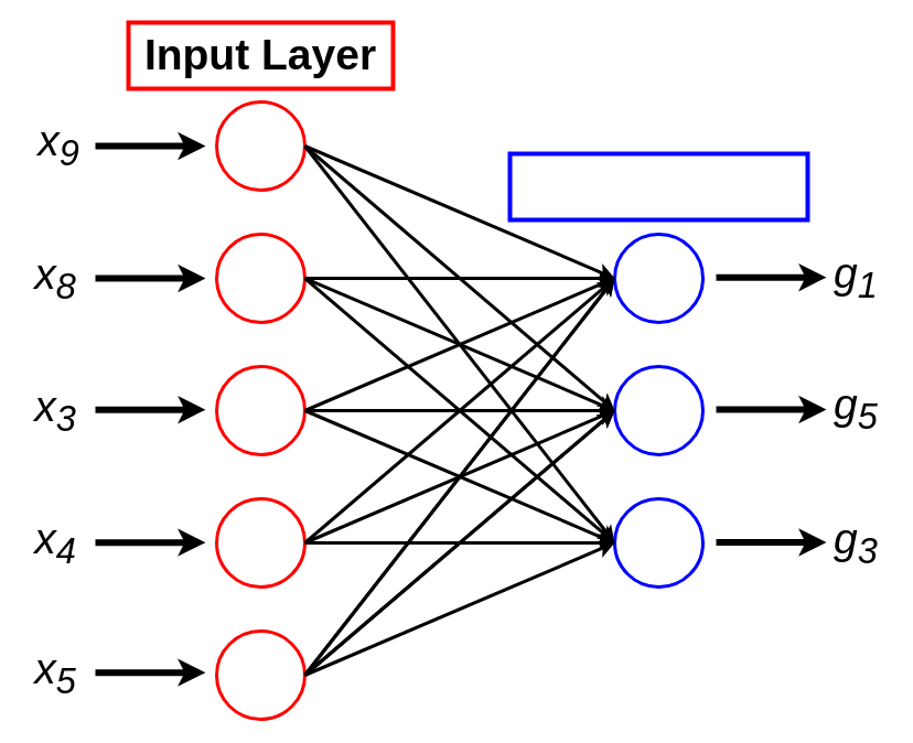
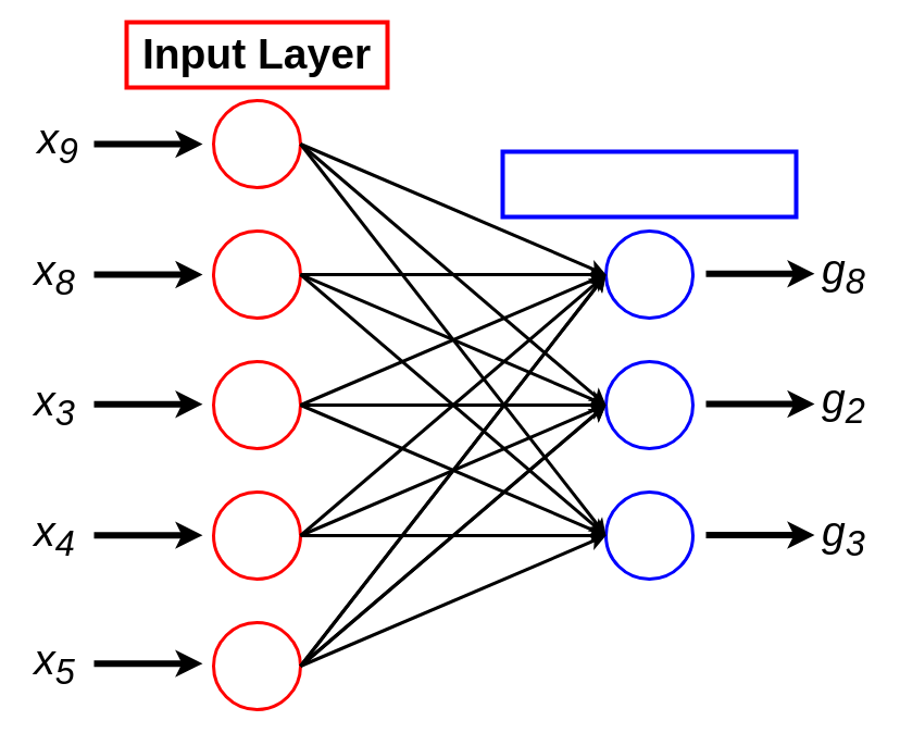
  <mxCell id="0" />
  <mxCell id="1" parent="0" />
  <mxCell id="2" value="" style="rounded=0;whiteSpace=wrap;html=1;strokeColor=#0000ff;strokeWidth=4;" vertex="1" parent="1"><mxGeometry x="462" y="139" width="270" height="60" as="geometry" /></mxCell>
  <mxCell id="3" value="" style="rounded=0;whiteSpace=wrap;html=1;strokeColor=#ff0000;strokeWidth=4;" vertex="1" parent="1"><mxGeometry x="116" y="20" width="240" height="60" as="geometry" /></mxCell>
  <mxCell id="4" value="" style="ellipse;whiteSpace=wrap;html=1;aspect=fixed;strokeWidth=3;strokeColor=#ff0000;" vertex="1" parent="1"><mxGeometry x="196" y="92" width="80" height="80" as="geometry" /></mxCell>
  <mxCell id="5" value="" style="ellipse;whiteSpace=wrap;html=1;aspect=fixed;strokeWidth=3;strokeColor=#ff0000;" vertex="1" parent="1"><mxGeometry x="196" y="212" width="80" height="80" as="geometry" /></mxCell>
  <mxCell id="6" value="" style="ellipse;whiteSpace=wrap;html=1;aspect=fixed;strokeWidth=3;strokeColor=#ff0000;" vertex="1" parent="1"><mxGeometry x="196" y="332" width="80" height="80" as="geometry" /></mxCell>
  <mxCell id="7" value="" style="ellipse;whiteSpace=wrap;html=1;aspect=fixed;strokeWidth=3;strokeColor=#ff0000;" vertex="1" parent="1"><mxGeometry x="196" y="572" width="80" height="80" as="geometry" /></mxCell>
  <mxCell id="8" value="" style="endArrow=classic;html=1;rounded=0;strokeWidth=6;" edge="1" parent="1"><mxGeometry width="50" height="50" relative="1" as="geometry"><mxPoint x="86" y="132" as="sourcePoint" /><mxPoint x="186" y="132" as="targetPoint" /></mxGeometry></mxCell>
  <mxCell id="9" value="" style="endArrow=classic;html=1;rounded=0;strokeWidth=6;" edge="1" parent="1"><mxGeometry width="50" height="50" relative="1" as="geometry"><mxPoint x="86" y="252" as="sourcePoint" /><mxPoint x="186" y="252" as="targetPoint" /></mxGeometry></mxCell>
  <mxCell id="10" value="" style="endArrow=classic;html=1;rounded=0;strokeWidth=6;" edge="1" parent="1"><mxGeometry width="50" height="50" relative="1" as="geometry"><mxPoint x="86" y="371.17" as="sourcePoint" /><mxPoint x="186" y="371.17" as="targetPoint" /></mxGeometry></mxCell>
  <mxCell id="11" value="" style="endArrow=classic;html=1;rounded=0;strokeWidth=6;" edge="1" parent="1"><mxGeometry width="50" height="50" relative="1" as="geometry"><mxPoint x="86" y="491.64" as="sourcePoint" /><mxPoint x="186" y="491.64" as="targetPoint" /></mxGeometry></mxCell>
  <mxCell id="12" value="" style="ellipse;whiteSpace=wrap;html=1;aspect=fixed;strokeWidth=3;strokeColor=#0000ff;" vertex="1" parent="1"><mxGeometry x="557" y="212" width="80" height="80" as="geometry" /></mxCell>
  <mxCell id="13" value="" style="ellipse;whiteSpace=wrap;html=1;aspect=fixed;strokeWidth=3;strokeColor=#0000ff;" vertex="1" parent="1"><mxGeometry x="557" y="332" width="80" height="80" as="geometry" /></mxCell>
  <mxCell id="14" value="" style="ellipse;whiteSpace=wrap;html=1;aspect=fixed;strokeWidth=3;strokeColor=#0000ff;" vertex="1" parent="1"><mxGeometry x="557" y="452" width="80" height="80" as="geometry" /></mxCell>
  <mxCell id="15" value="" style="endArrow=classic;html=1;rounded=0;strokeWidth=3;entryX=0;entryY=0.5;entryDx=0;entryDy=0;exitX=1;exitY=0.5;exitDx=0;exitDy=0;" edge="1" parent="1" source="4" target="12"><mxGeometry width="50" height="50" relative="1" as="geometry"><mxPoint x="286" y="131.17" as="sourcePoint" /><mxPoint x="386" y="131.17" as="targetPoint" /></mxGeometry></mxCell>
  <mxCell id="16" value="" style="endArrow=classic;html=1;rounded=0;strokeWidth=3;entryX=0;entryY=0.5;entryDx=0;entryDy=0;exitX=1;exitY=0.5;exitDx=0;exitDy=0;" edge="1" parent="1" source="4" target="13"><mxGeometry width="50" height="50" relative="1" as="geometry"><mxPoint x="286" y="142" as="sourcePoint" /><mxPoint x="526" y="202" as="targetPoint" /></mxGeometry></mxCell>
  <mxCell id="17" value="" style="endArrow=classic;html=1;rounded=0;strokeWidth=3;entryX=0;entryY=0.5;entryDx=0;entryDy=0;exitX=1;exitY=0.5;exitDx=0;exitDy=0;" edge="1" parent="1" source="4" target="14"><mxGeometry width="50" height="50" relative="1" as="geometry"><mxPoint x="256" y="322" as="sourcePoint" /><mxPoint x="496" y="572" as="targetPoint" /></mxGeometry></mxCell>
  <mxCell id="18" value="" style="endArrow=classic;html=1;rounded=0;strokeWidth=3;entryX=0;entryY=0.5;entryDx=0;entryDy=0;exitX=1;exitY=0.5;exitDx=0;exitDy=0;" edge="1" parent="1" source="5" target="12"><mxGeometry width="50" height="50" relative="1" as="geometry"><mxPoint x="276" y="292" as="sourcePoint" /><mxPoint x="516" y="542" as="targetPoint" /></mxGeometry></mxCell>
  <mxCell id="19" value="" style="endArrow=classic;html=1;rounded=0;strokeWidth=3;entryX=0;entryY=0.5;entryDx=0;entryDy=0;exitX=1;exitY=0.5;exitDx=0;exitDy=0;" edge="1" parent="1" source="5" target="13"><mxGeometry width="50" height="50" relative="1" as="geometry"><mxPoint x="286" y="302" as="sourcePoint" /><mxPoint x="526" y="202" as="targetPoint" /></mxGeometry></mxCell>
  <mxCell id="20" value="" style="endArrow=classic;html=1;rounded=0;strokeWidth=3;entryX=0;entryY=0.5;entryDx=0;entryDy=0;exitX=1;exitY=0.5;exitDx=0;exitDy=0;" edge="1" parent="1" source="5" target="14"><mxGeometry width="50" height="50" relative="1" as="geometry"><mxPoint x="286" y="302" as="sourcePoint" /><mxPoint x="526" y="392" as="targetPoint" /></mxGeometry></mxCell>
  <mxCell id="21" value="" style="endArrow=classic;html=1;rounded=0;strokeWidth=3;entryX=0;entryY=0.5;entryDx=0;entryDy=0;exitX=1;exitY=0.5;exitDx=0;exitDy=0;" edge="1" parent="1" source="6" target="12"><mxGeometry width="50" height="50" relative="1" as="geometry"><mxPoint x="286" y="302" as="sourcePoint" /><mxPoint x="526" y="582" as="targetPoint" /></mxGeometry></mxCell>
  <mxCell id="22" value="" style="endArrow=classic;html=1;rounded=0;strokeWidth=3;exitX=1;exitY=0.5;exitDx=0;exitDy=0;entryX=0;entryY=0.5;entryDx=0;entryDy=0;" edge="1" parent="1" source="6" target="13"><mxGeometry width="50" height="50" relative="1" as="geometry"><mxPoint x="286" y="462" as="sourcePoint" /><mxPoint x="386" y="522" as="targetPoint" /></mxGeometry></mxCell>
  <mxCell id="23" value="" style="endArrow=classic;html=1;rounded=0;strokeWidth=3;exitX=1;exitY=0.5;exitDx=0;exitDy=0;entryX=0;entryY=0.5;entryDx=0;entryDy=0;" edge="1" parent="1" source="6" target="14"><mxGeometry width="50" height="50" relative="1" as="geometry"><mxPoint x="286" y="462" as="sourcePoint" /><mxPoint x="526" y="392" as="targetPoint" /></mxGeometry></mxCell>
  <mxCell id="24" value="" style="endArrow=classic;html=1;rounded=0;strokeWidth=3;exitX=1;exitY=0.5;exitDx=0;exitDy=0;entryX=0;entryY=0.5;entryDx=0;entryDy=0;" edge="1" parent="1" source="7" target="12"><mxGeometry width="50" height="50" relative="1" as="geometry"><mxPoint x="286" y="462" as="sourcePoint" /><mxPoint x="526" y="582" as="targetPoint" /></mxGeometry></mxCell>
  <mxCell id="25" value="" style="endArrow=classic;html=1;rounded=0;strokeWidth=3;exitX=1;exitY=0.5;exitDx=0;exitDy=0;entryX=0;entryY=0.5;entryDx=0;entryDy=0;" edge="1" parent="1" source="7" target="13"><mxGeometry width="50" height="50" relative="1" as="geometry"><mxPoint x="286" y="702" as="sourcePoint" /><mxPoint x="526" y="202" as="targetPoint" /></mxGeometry></mxCell>
  <mxCell id="26" value="" style="endArrow=classic;html=1;rounded=0;strokeWidth=3;exitX=1;exitY=0.5;exitDx=0;exitDy=0;entryX=0;entryY=0.5;entryDx=0;entryDy=0;" edge="1" parent="1" source="7" target="14"><mxGeometry width="50" height="50" relative="1" as="geometry"><mxPoint x="286" y="702" as="sourcePoint" /><mxPoint x="526" y="392" as="targetPoint" /></mxGeometry></mxCell>
  <mxCell id="27" value="" style="endArrow=classic;html=1;rounded=0;strokeWidth=6;" edge="1" parent="1"><mxGeometry width="50" height="50" relative="1" as="geometry"><mxPoint x="649" y="251.17" as="sourcePoint" /><mxPoint x="749" y="251.17" as="targetPoint" /></mxGeometry></mxCell>
  <mxCell id="28" value="" style="endArrow=classic;html=1;rounded=0;strokeWidth=6;" edge="1" parent="1"><mxGeometry width="50" height="50" relative="1" as="geometry"><mxPoint x="649" y="371" as="sourcePoint" /><mxPoint x="749" y="371" as="targetPoint" /></mxGeometry></mxCell>
  <mxCell id="29" value="" style="endArrow=classic;html=1;rounded=0;strokeWidth=6;" edge="1" parent="1"><mxGeometry width="50" height="50" relative="1" as="geometry"><mxPoint x="649" y="491.55" as="sourcePoint" /><mxPoint x="749" y="491.55" as="targetPoint" /></mxGeometry></mxCell>
  <mxCell id="30" value="" style="ellipse;whiteSpace=wrap;html=1;aspect=fixed;strokeWidth=3;strokeColor=#ff0000;" vertex="1" parent="1"><mxGeometry x="196" y="452" width="80" height="80" as="geometry" /></mxCell>
  <mxCell id="31" value="" style="endArrow=classic;html=1;rounded=0;strokeWidth=6;" edge="1" parent="1"><mxGeometry width="50" height="50" relative="1" as="geometry"><mxPoint x="86" y="609.64" as="sourcePoint" /><mxPoint x="186" y="609.64" as="targetPoint" /></mxGeometry></mxCell>
  <mxCell id="32" value="" style="endArrow=classic;html=1;rounded=0;strokeWidth=3;entryX=0;entryY=0.5;entryDx=0;entryDy=0;exitX=1;exitY=0.5;exitDx=0;exitDy=0;" edge="1" parent="1" source="30" target="12"><mxGeometry width="50" height="50" relative="1" as="geometry"><mxPoint x="286" y="462" as="sourcePoint" /><mxPoint x="526" y="222" as="targetPoint" /></mxGeometry></mxCell>
  <mxCell id="33" value="" style="endArrow=classic;html=1;rounded=0;strokeWidth=3;entryX=0;entryY=0.5;entryDx=0;entryDy=0;exitX=1;exitY=0.5;exitDx=0;exitDy=0;" edge="1" parent="1" source="30" target="13"><mxGeometry width="50" height="50" relative="1" as="geometry"><mxPoint x="306" y="622" as="sourcePoint" /><mxPoint x="526" y="222" as="targetPoint" /></mxGeometry></mxCell>
  <mxCell id="34" value="" style="endArrow=classic;html=1;rounded=0;strokeWidth=3;entryX=0;entryY=0.5;entryDx=0;entryDy=0;exitX=1;exitY=0.5;exitDx=0;exitDy=0;" edge="1" parent="1" source="30" target="14"><mxGeometry width="50" height="50" relative="1" as="geometry"><mxPoint x="286" y="622" as="sourcePoint" /><mxPoint x="526" y="412" as="targetPoint" /></mxGeometry></mxCell>
  <mxCell id="35" value="" style="endArrow=classic;html=1;rounded=0;strokeWidth=3;entryX=0;entryY=0.5;entryDx=0;entryDy=0;exitX=1;exitY=0.5;exitDx=0;exitDy=0;" edge="1" parent="1" source="7" target="13"><mxGeometry width="50" height="50" relative="1" as="geometry"><mxPoint x="286" y="872" as="sourcePoint" /><mxPoint x="526" y="772" as="targetPoint" /></mxGeometry></mxCell>
  <mxCell id="36" value="" style="endArrow=classic;html=1;rounded=0;strokeWidth=3;entryX=0;entryY=0.5;entryDx=0;entryDy=0;exitX=1;exitY=0.5;exitDx=0;exitDy=0;" edge="1" parent="1" source="7" target="12"><mxGeometry width="50" height="50" relative="1" as="geometry"><mxPoint x="286" y="872" as="sourcePoint" /><mxPoint x="526" y="412" as="targetPoint" /></mxGeometry></mxCell>
  <mxCell id="37" value="&lt;i style=&quot;font-size: 39px;&quot;&gt;x&lt;sub&gt;9&lt;/sub&gt;&lt;/i&gt;" style="text;html=1;strokeColor=none;fillColor=none;align=center;verticalAlign=middle;whiteSpace=wrap;rounded=0;" vertex="1" parent="1"><mxGeometry x="23" y="116" width="60" height="30" as="geometry" /></mxCell>
  <mxCell id="38" value="&lt;i style=&quot;font-size: 39px;&quot;&gt;x&lt;sub&gt;8&lt;/sub&gt;&lt;/i&gt;" style="text;html=1;strokeColor=none;fillColor=none;align=center;verticalAlign=middle;whiteSpace=wrap;rounded=0;" vertex="1" parent="1"><mxGeometry x="20" y="237" width="60" height="30" as="geometry" /></mxCell>
  <mxCell id="39" value="&lt;i style=&quot;font-size: 39px;&quot;&gt;x&lt;sub&gt;3&lt;/sub&gt;&lt;/i&gt;" style="text;html=1;strokeColor=none;fillColor=none;align=center;verticalAlign=middle;whiteSpace=wrap;rounded=0;" vertex="1" parent="1"><mxGeometry x="20" y="357" width="60" height="30" as="geometry" /></mxCell>
  <mxCell id="40" value="&lt;i style=&quot;font-size: 39px;&quot;&gt;x&lt;sub&gt;4&lt;/sub&gt;&lt;/i&gt;" style="text;html=1;strokeColor=none;fillColor=none;align=center;verticalAlign=middle;whiteSpace=wrap;rounded=0;" vertex="1" parent="1"><mxGeometry x="20" y="477" width="60" height="30" as="geometry" /></mxCell>
  <mxCell id="41" value="&lt;i style=&quot;font-size: 39px;&quot;&gt;x&lt;sub&gt;5&lt;/sub&gt;&lt;/i&gt;" style="text;html=1;strokeColor=none;fillColor=none;align=center;verticalAlign=middle;whiteSpace=wrap;rounded=0;" vertex="1" parent="1"><mxGeometry x="20" y="595" width="60" height="30" as="geometry" /></mxCell>
  <mxCell id="42" value="&lt;span style=&quot;font-size: 39px;&quot;&gt;&lt;b&gt;Input Layer&lt;/b&gt;&lt;/span&gt;" style="text;html=1;strokeColor=none;fillColor=none;align=center;verticalAlign=middle;whiteSpace=wrap;rounded=0;" vertex="1" parent="1"><mxGeometry x="111" y="35" width="250" height="30" as="geometry" /></mxCell>
- <mxCell id="43" value="&lt;i style=&quot;font-size: 39px;&quot;&gt;g&lt;sub&gt;1&lt;/sub&gt;&lt;/i&gt;" style="text;html=1;strokeColor=none;fillColor=none;align=center;verticalAlign=middle;whiteSpace=wrap;rounded=0;" vertex="1" parent="1"><mxGeometry x="746" y="236" width="60" height="30" as="geometry" /></mxCell>
- <mxCell id="44" value="&lt;i style=&quot;font-size: 39px;&quot;&gt;g&lt;sub&gt;5&lt;/sub&gt;&lt;/i&gt;" style="text;html=1;strokeColor=none;fillColor=none;align=center;verticalAlign=middle;whiteSpace=wrap;rounded=0;" vertex="1" parent="1"><mxGeometry x="746" y="355" width="60" height="30" as="geometry" /></mxCell>
+ <mxCell id="43" value="&lt;i style=&quot;font-size: 39px;&quot;&gt;g&lt;sub&gt;8&lt;/sub&gt;&lt;/i&gt;" style="text;html=1;strokeColor=none;fillColor=none;align=center;verticalAlign=middle;whiteSpace=wrap;rounded=0;" vertex="1" parent="1"><mxGeometry x="746" y="236" width="60" height="30" as="geometry" /></mxCell>
+ <mxCell id="44" value="&lt;i style=&quot;font-size: 39px;&quot;&gt;g&lt;sub&gt;2&lt;/sub&gt;&lt;/i&gt;" style="text;html=1;strokeColor=none;fillColor=none;align=center;verticalAlign=middle;whiteSpace=wrap;rounded=0;" vertex="1" parent="1"><mxGeometry x="746" y="355" width="60" height="30" as="geometry" /></mxCell>
  <mxCell id="45" value="&lt;i style=&quot;font-size: 39px;&quot;&gt;g&lt;sub&gt;3&lt;/sub&gt;&lt;/i&gt;" style="text;html=1;strokeColor=none;fillColor=none;align=center;verticalAlign=middle;whiteSpace=wrap;rounded=0;" vertex="1" parent="1"><mxGeometry x="746" y="477" width="60" height="30" as="geometry" /></mxCell>
